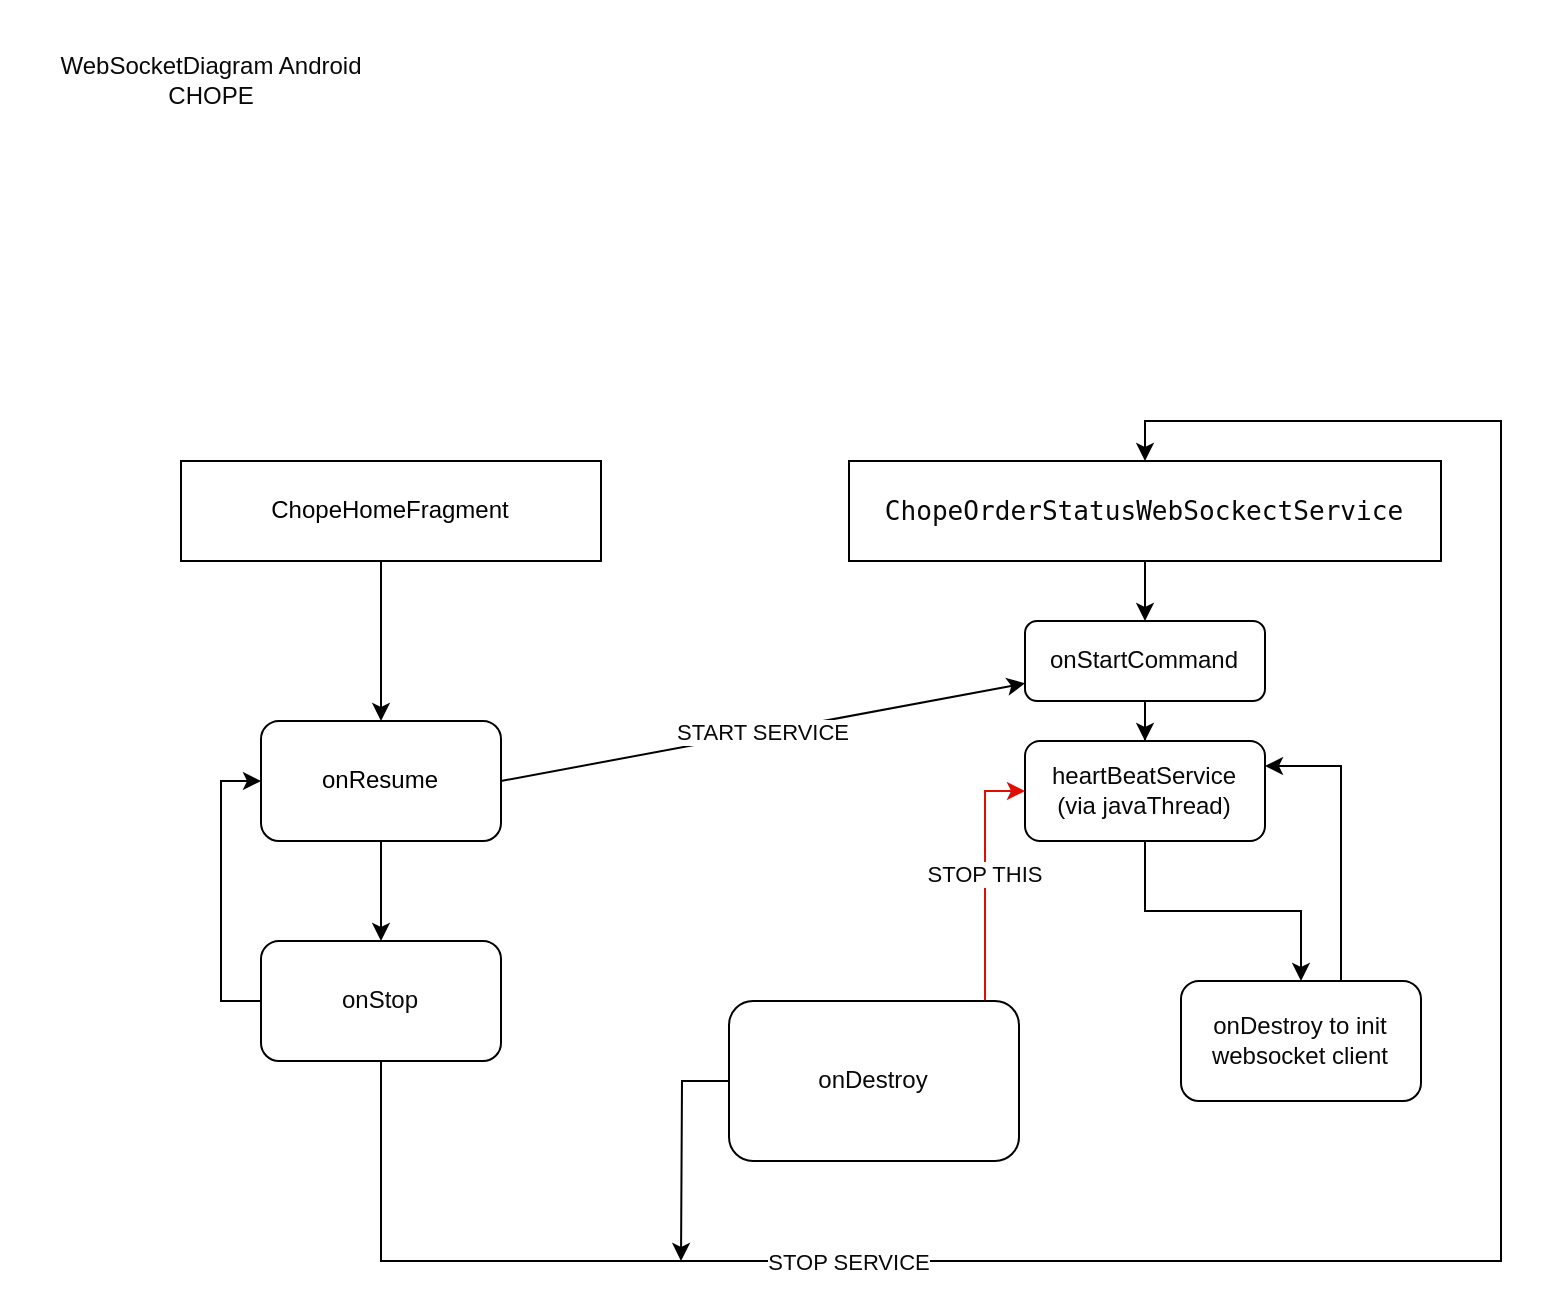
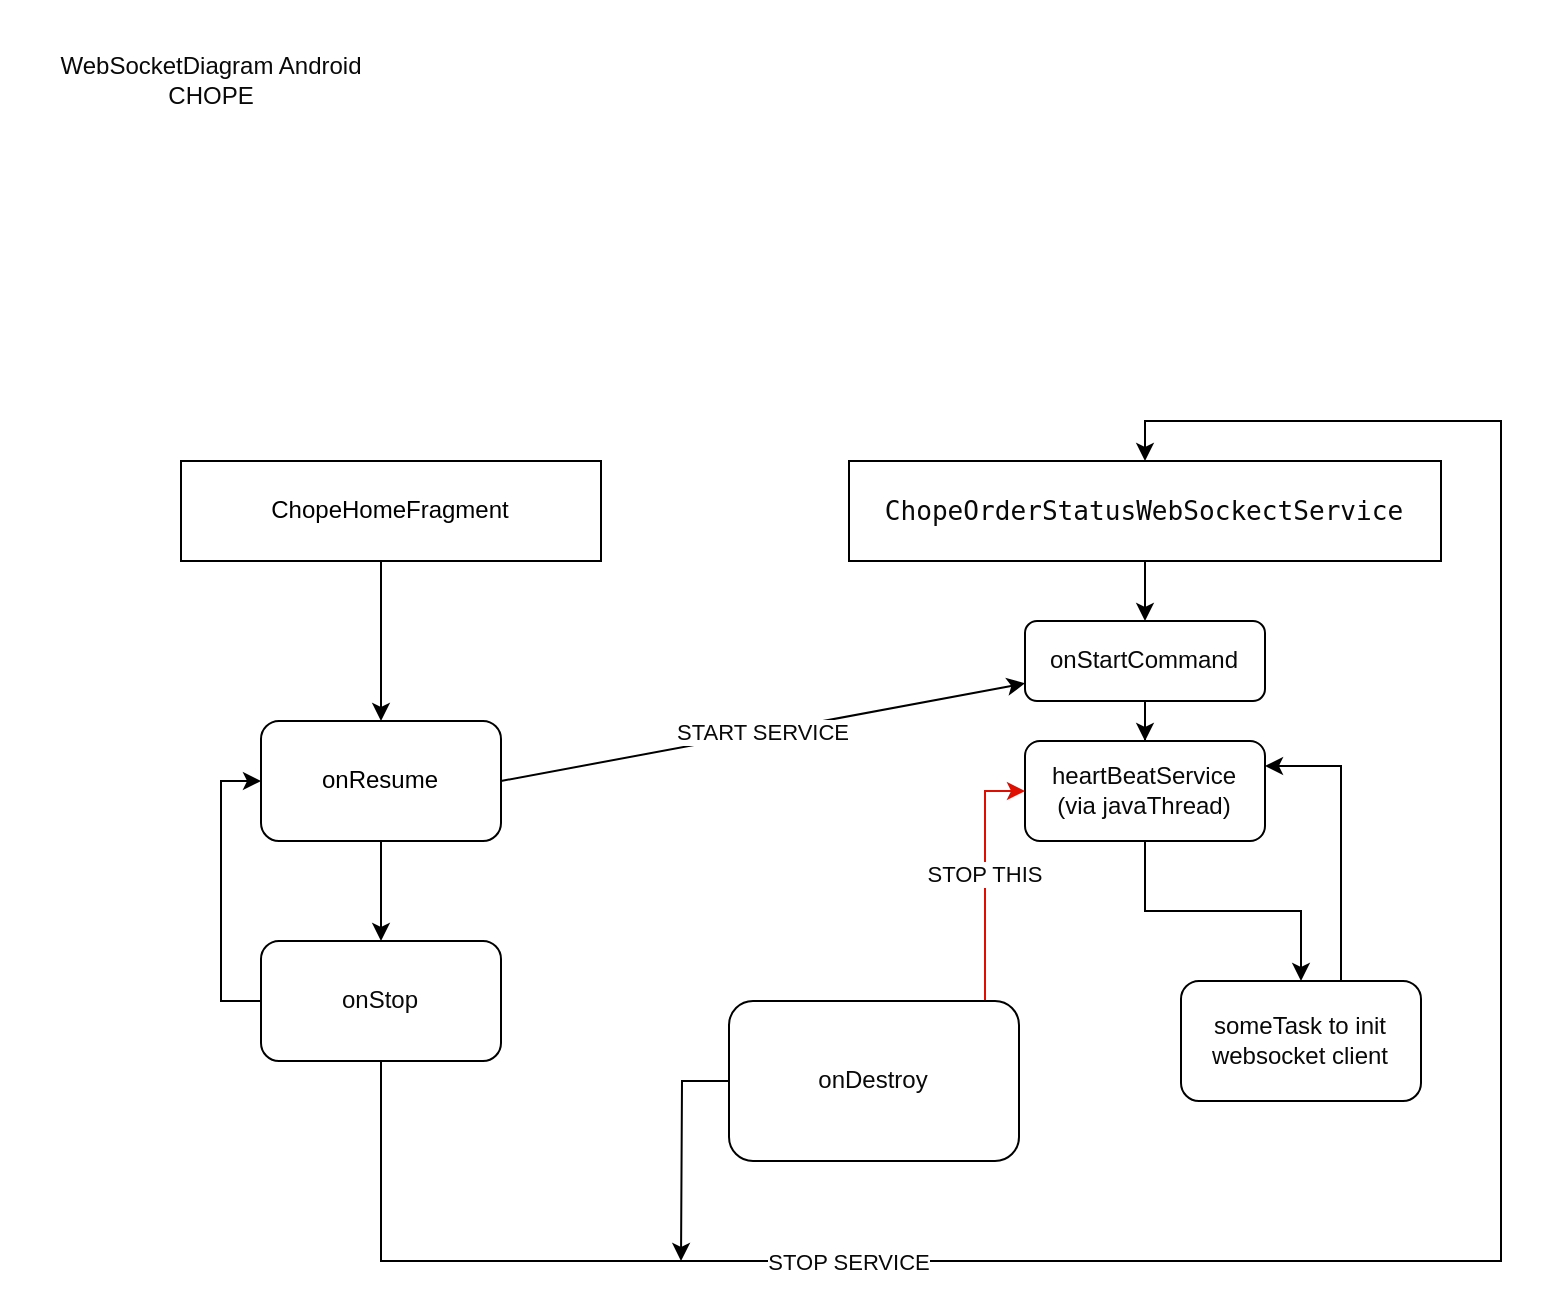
  <mxCell id="0" />
  <mxCell id="1" parent="0" />
  <mxCell id="2" value="ChopeHomeFragment" style="rounded=0;whiteSpace=wrap;html=1;" vertex="1" parent="1"><mxGeometry x="90" y="230" width="210" height="50" as="geometry" /></mxCell>
  <mxCell id="3" value="onResume" style="rounded=1;whiteSpace=wrap;html=1;" vertex="1" parent="1"><mxGeometry x="130" y="360" width="120" height="60" as="geometry" /></mxCell>
  <mxCell id="4" style="edgeStyle=orthogonalEdgeStyle;rounded=0;orthogonalLoop=1;jettySize=auto;html=1;fontColor=#09090A;" edge="1" parent="1" source="2" target="3"><mxGeometry relative="1" as="geometry"><Array as="points"><mxPoint x="190" y="310" /><mxPoint x="190" y="310" /></Array></mxGeometry></mxCell>
  <mxCell id="5" value="&lt;p style=&quot;font-family: &amp;quot;JetBrains Mono&amp;quot;, monospace; font-size: 9.8pt;&quot;&gt;&lt;span style=&quot;background-color: rgb(255, 255, 255);&quot;&gt;&lt;font color=&quot;#09090a&quot;&gt;ChopeOrderStatusWebSockectService&lt;/font&gt;&lt;/span&gt;&lt;/p&gt;" style="rounded=0;whiteSpace=wrap;html=1;" vertex="1" parent="1"><mxGeometry x="424" y="230" width="296" height="50" as="geometry" /></mxCell>
  <mxCell id="6" value="START SERVICE" style="endArrow=classic;html=1;rounded=0;fontColor=#09090A;exitX=1;exitY=0.5;exitDx=0;exitDy=0;" edge="1" parent="1" source="3" target="12"><mxGeometry width="50" height="50" relative="1" as="geometry"><mxPoint x="400" y="420" as="sourcePoint" /><mxPoint x="450" y="370" as="targetPoint" /></mxGeometry></mxCell>
  <mxCell id="7" style="edgeStyle=orthogonalEdgeStyle;rounded=0;orthogonalLoop=1;jettySize=auto;html=1;entryX=0.5;entryY=0;entryDx=0;entryDy=0;fontColor=#09090A;" edge="1" parent="1" source="10" target="5"><mxGeometry relative="1" as="geometry"><Array as="points"><mxPoint x="190" y="630" /><mxPoint x="750" y="630" /><mxPoint x="750" y="210" /><mxPoint x="572" y="210" /></Array></mxGeometry></mxCell>
  <mxCell id="8" value="STOP SERVICE" style="edgeLabel;html=1;align=center;verticalAlign=middle;resizable=0;points=[];fontColor=#09090A;" vertex="1" connectable="0" parent="7"><mxGeometry x="-0.813" y="2" relative="1" as="geometry"><mxPoint x="214" y="2" as="offset" /></mxGeometry></mxCell>
  <mxCell id="9" style="edgeStyle=orthogonalEdgeStyle;rounded=0;orthogonalLoop=1;jettySize=auto;html=1;entryX=0;entryY=0.5;entryDx=0;entryDy=0;fontColor=#09090A;" edge="1" parent="1" source="10" target="3"><mxGeometry relative="1" as="geometry"><Array as="points"><mxPoint x="110" y="500" /><mxPoint x="110" y="390" /></Array></mxGeometry></mxCell>
  <mxCell id="10" value="onStop" style="rounded=1;whiteSpace=wrap;html=1;labelBackgroundColor=#FFFFFF;fontColor=#09090A;" vertex="1" parent="1"><mxGeometry x="130" y="470" width="120" height="60" as="geometry" /></mxCell>
  <mxCell id="11" style="edgeStyle=orthogonalEdgeStyle;rounded=0;orthogonalLoop=1;jettySize=auto;html=1;entryX=0.5;entryY=0;entryDx=0;entryDy=0;fontColor=#09090A;" edge="1" parent="1" source="3" target="10"><mxGeometry relative="1" as="geometry" /></mxCell>
  <mxCell id="12" value="onStartCommand" style="rounded=1;whiteSpace=wrap;html=1;labelBackgroundColor=#FFFFFF;fontColor=#09090A;" vertex="1" parent="1"><mxGeometry x="512" y="310" width="120" height="40" as="geometry" /></mxCell>
  <mxCell id="13" style="edgeStyle=orthogonalEdgeStyle;rounded=0;orthogonalLoop=1;jettySize=auto;html=1;entryX=0.5;entryY=0;entryDx=0;entryDy=0;fontColor=#09090A;" edge="1" parent="1" source="5" target="12"><mxGeometry relative="1" as="geometry" /></mxCell>
  <mxCell id="14" value="heartBeatService&lt;br&gt;(via javaThread)" style="rounded=1;whiteSpace=wrap;html=1;labelBackgroundColor=#FFFFFF;fontColor=#09090A;" vertex="1" parent="1"><mxGeometry x="512" y="370" width="120" height="50" as="geometry" /></mxCell>
  <mxCell id="15" style="edgeStyle=orthogonalEdgeStyle;rounded=0;orthogonalLoop=1;jettySize=auto;html=1;entryX=0.5;entryY=0;entryDx=0;entryDy=0;fontColor=#09090A;" edge="1" parent="1" source="12" target="14"><mxGeometry relative="1" as="geometry" /></mxCell>
  <mxCell id="16" style="edgeStyle=orthogonalEdgeStyle;rounded=0;orthogonalLoop=1;jettySize=auto;html=1;entryX=1;entryY=0.25;entryDx=0;entryDy=0;fontColor=#09090A;" edge="1" parent="1" source="17" target="14"><mxGeometry relative="1" as="geometry"><Array as="points"><mxPoint x="670" y="480" /><mxPoint x="670" y="383" /></Array></mxGeometry></mxCell>
- <mxCell id="17" value="onDestroy to init&lt;br&gt;websocket client" style="rounded=1;whiteSpace=wrap;html=1;labelBackgroundColor=#FFFFFF;fontColor=#09090A;" vertex="1" parent="1"><mxGeometry x="590" y="490" width="120" height="60" as="geometry" /></mxCell>
+ <mxCell id="17" value="someTask to init&lt;br&gt;websocket client" style="rounded=1;whiteSpace=wrap;html=1;labelBackgroundColor=#FFFFFF;fontColor=#09090A;" vertex="1" parent="1"><mxGeometry x="590" y="490" width="120" height="60" as="geometry" /></mxCell>
  <mxCell id="18" style="edgeStyle=orthogonalEdgeStyle;rounded=0;orthogonalLoop=1;jettySize=auto;html=1;fontColor=#09090A;" edge="1" parent="1" source="20"><mxGeometry relative="1" as="geometry"><mxPoint x="340" y="630" as="targetPoint" /></mxGeometry></mxCell>
  <mxCell id="19" value="STOP THIS" style="edgeStyle=orthogonalEdgeStyle;rounded=0;orthogonalLoop=1;jettySize=auto;html=1;entryX=0;entryY=0.5;entryDx=0;entryDy=0;fontColor=#09090A;fillColor=#f8cecc;strokeColor=#DE0F00;" edge="1" parent="1" source="20" target="14"><mxGeometry relative="1" as="geometry"><Array as="points"><mxPoint x="492" y="530" /><mxPoint x="492" y="395" /></Array></mxGeometry></mxCell>
  <mxCell id="20" value="onDestroy" style="rounded=1;whiteSpace=wrap;html=1;labelBackgroundColor=#FFFFFF;fontColor=#09090A;" vertex="1" parent="1"><mxGeometry x="364" y="500" width="145" height="80" as="geometry" /></mxCell>
  <mxCell id="21" value="WebSocketDiagram Android&lt;br&gt;CHOPE" style="text;html=1;resizable=0;autosize=1;align=center;verticalAlign=middle;points=[];fillColor=none;strokeColor=none;rounded=0;labelBackgroundColor=#FFFFFF;fontColor=#09090A;" vertex="1" parent="1"><mxGeometry x="20" y="20" width="170" height="40" as="geometry" /></mxCell>
  <mxCell id="22" style="edgeStyle=orthogonalEdgeStyle;rounded=0;orthogonalLoop=1;jettySize=auto;html=1;fontColor=#09090A;" edge="1" parent="1" source="14" target="17"><mxGeometry relative="1" as="geometry" /></mxCell>
